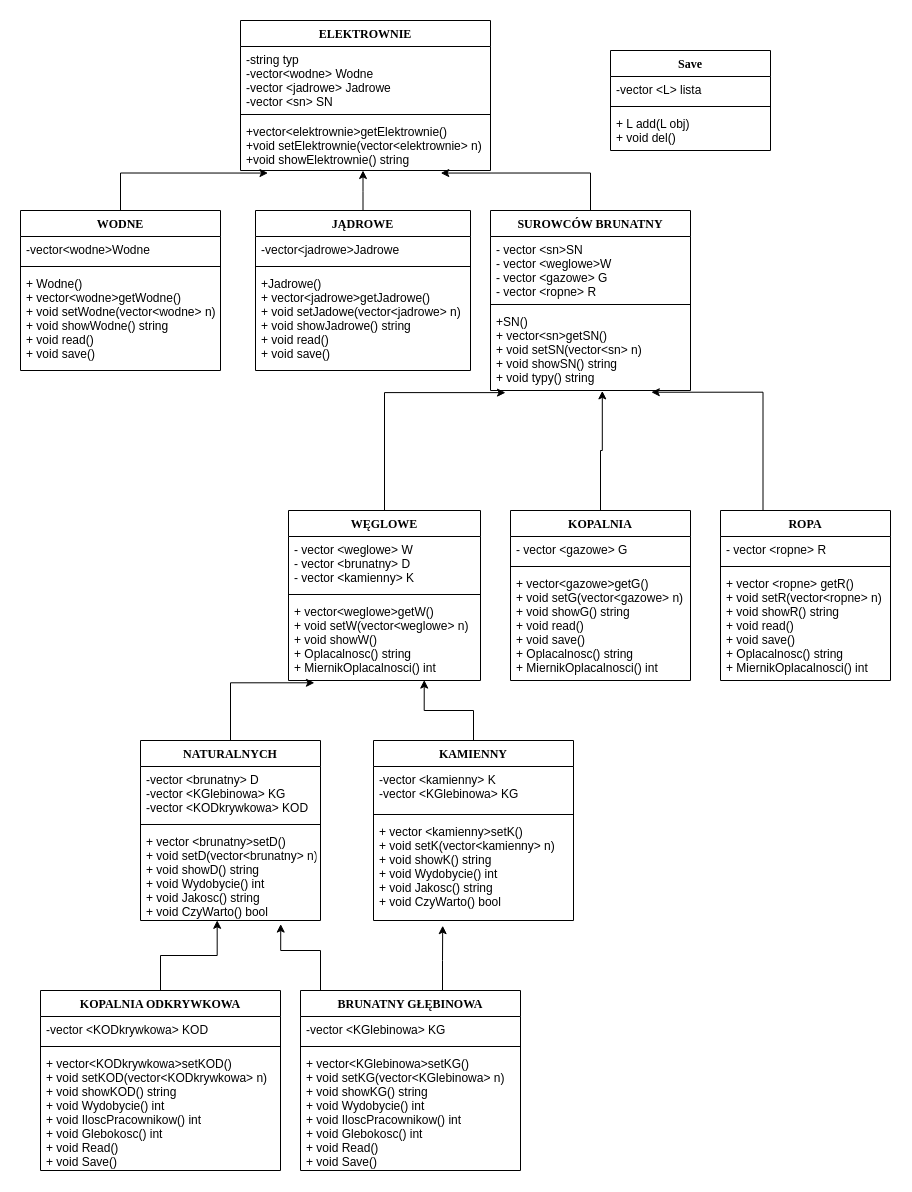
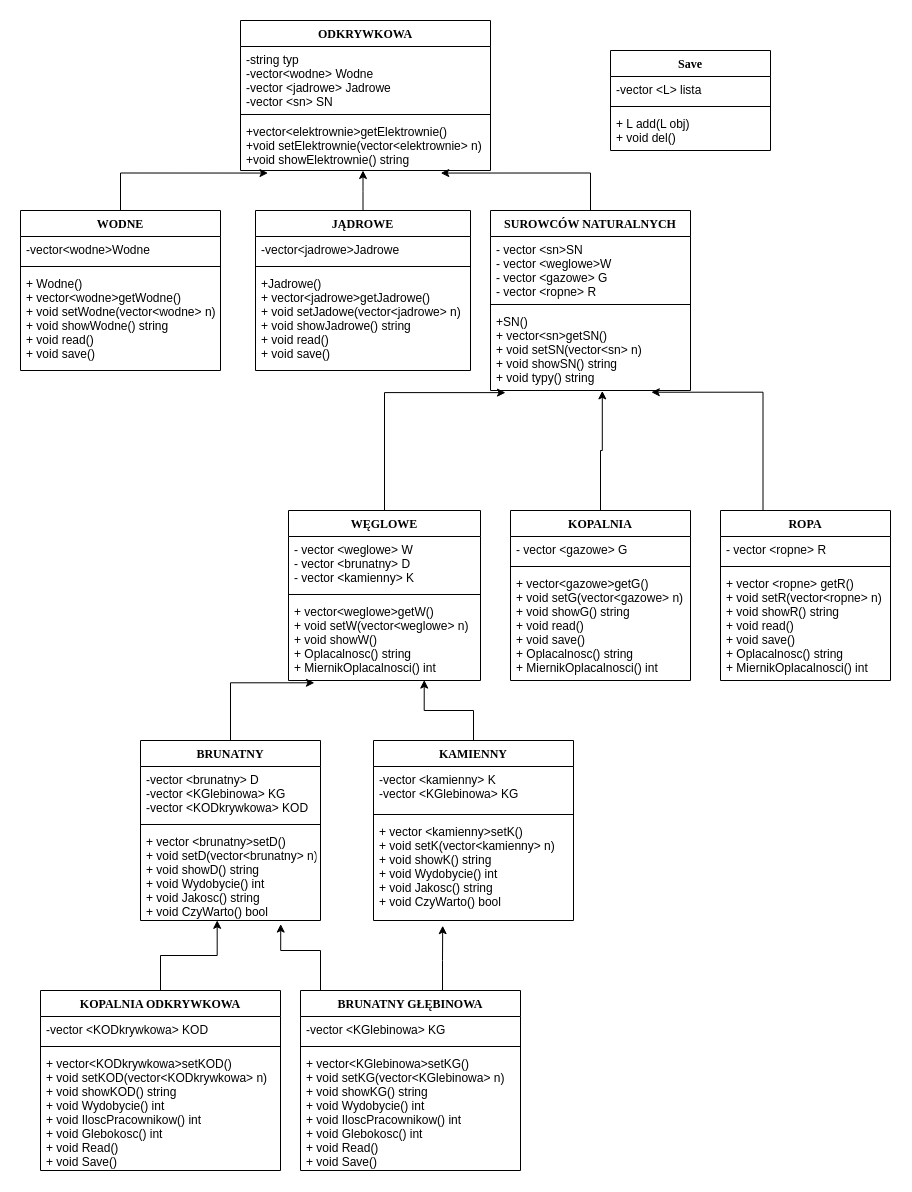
  <mxCell id="0" />
  <mxCell id="1" parent="0" />
- <mxCell id="2" value="ELEKTROWNIE" style="swimlane;fontStyle=1;align=center;verticalAlign=top;childLayout=stackLayout;horizontal=1;startSize=26;horizontalStack=0;resizeParent=1;resizeParentMax=0;resizeLast=0;collapsible=1;marginBottom=0;fontFamily=Verdana;" vertex="1" parent="1"><mxGeometry x="240" width="250" height="150" as="geometry" y="20" /></mxCell>
+ <mxCell id="2" value="ODKRYWKOWA" style="swimlane;fontStyle=1;align=center;verticalAlign=top;childLayout=stackLayout;horizontal=1;startSize=26;horizontalStack=0;resizeParent=1;resizeParentMax=0;resizeLast=0;collapsible=1;marginBottom=0;fontFamily=Verdana;" vertex="1" parent="1"><mxGeometry x="240" width="250" height="150" as="geometry" y="20" /></mxCell>
  <mxCell id="3" value="-string typ&#10;-vector&lt;wodne&gt; Wodne&#10;-vector &lt;jadrowe&gt; Jadrowe&#10;-vector &lt;sn&gt; SN" style="text;strokeColor=none;fillColor=none;align=left;verticalAlign=top;spacingLeft=4;spacingRight=4;overflow=hidden;rotatable=0;points=[[0,0.5],[1,0.5]];portConstraint=eastwest;" vertex="1" parent="2"><mxGeometry y="26" width="250" height="64" as="geometry" /></mxCell>
  <mxCell id="4" value="" style="line;strokeWidth=1;fillColor=none;align=left;verticalAlign=middle;spacingTop=-1;spacingLeft=3;spacingRight=3;rotatable=0;labelPosition=right;points=[];portConstraint=eastwest;" vertex="1" parent="2"><mxGeometry y="90" width="250" height="8" as="geometry" /></mxCell>
  <mxCell id="5" value="+vector&lt;elektrownie&gt;getElektrownie()&#10;+void setElektrownie(vector&lt;elektrownie&gt; n)&#10;+void showElektrownie() string" style="text;strokeColor=none;fillColor=none;align=left;verticalAlign=top;spacingLeft=4;spacingRight=4;overflow=hidden;rotatable=0;points=[[0,0.5],[1,0.5]];portConstraint=eastwest;" vertex="1" parent="2"><mxGeometry y="98" width="250" height="52" as="geometry" /></mxCell>
  <mxCell id="6" value="" style="edgeStyle=orthogonalEdgeStyle;rounded=0;orthogonalLoop=1;jettySize=auto;html=1;fontFamily=Verdana;entryX=0.11;entryY=1.049;entryDx=0;entryDy=0;entryPerimeter=0;" edge="1" parent="1" source="7" target="5"><mxGeometry relative="1" as="geometry"><mxPoint x="100" y="130" as="targetPoint" /></mxGeometry></mxCell>
  <mxCell id="7" value="WODNE&#10;" style="swimlane;fontStyle=1;align=center;verticalAlign=top;childLayout=stackLayout;horizontal=1;startSize=26;horizontalStack=0;resizeParent=1;resizeParentMax=0;resizeLast=0;collapsible=1;marginBottom=0;fontFamily=Verdana;" vertex="1" parent="1"><mxGeometry x="20" y="210" width="200" height="160" as="geometry" /></mxCell>
  <mxCell id="8" value="-vector&lt;wodne&gt;Wodne&#10;" style="text;strokeColor=none;fillColor=none;align=left;verticalAlign=top;spacingLeft=4;spacingRight=4;overflow=hidden;rotatable=0;points=[[0,0.5],[1,0.5]];portConstraint=eastwest;" vertex="1" parent="7"><mxGeometry y="26" width="200" height="26" as="geometry" /></mxCell>
  <mxCell id="9" value="" style="line;strokeWidth=1;fillColor=none;align=left;verticalAlign=middle;spacingTop=-1;spacingLeft=3;spacingRight=3;rotatable=0;labelPosition=right;points=[];portConstraint=eastwest;" vertex="1" parent="7"><mxGeometry y="52" width="200" height="8" as="geometry" /></mxCell>
  <mxCell id="10" value="+ Wodne()&#10;+ vector&lt;wodne&gt;getWodne()&#10;+ void setWodne(vector&lt;wodne&gt; n)&#10;+ void showWodne() string &#10;+ void read()&#10;+ void save()" style="text;strokeColor=none;fillColor=none;align=left;verticalAlign=top;spacingLeft=4;spacingRight=4;overflow=hidden;rotatable=0;points=[[0,0.5],[1,0.5]];portConstraint=eastwest;" vertex="1" parent="7"><mxGeometry y="60" width="200" height="100" as="geometry" /></mxCell>
  <mxCell id="11" value="" style="edgeStyle=orthogonalEdgeStyle;rounded=0;orthogonalLoop=1;jettySize=auto;html=1;fontFamily=Verdana;" edge="1" parent="1" source="12" target="5"><mxGeometry relative="1" as="geometry"><Array as="points"><mxPoint x="363" y="191" /><mxPoint x="363" y="191" /></Array></mxGeometry></mxCell>
  <mxCell id="12" value="JĄDROWE" style="swimlane;fontStyle=1;align=center;verticalAlign=top;childLayout=stackLayout;horizontal=1;startSize=26;horizontalStack=0;resizeParent=1;resizeParentMax=0;resizeLast=0;collapsible=1;marginBottom=0;fontFamily=Verdana;" vertex="1" parent="1"><mxGeometry x="255" y="210" width="215" height="160" as="geometry" /></mxCell>
  <mxCell id="13" value="-vector&lt;jadrowe&gt;Jadrowe" style="text;strokeColor=none;fillColor=none;align=left;verticalAlign=top;spacingLeft=4;spacingRight=4;overflow=hidden;rotatable=0;points=[[0,0.5],[1,0.5]];portConstraint=eastwest;" vertex="1" parent="12"><mxGeometry y="26" width="215" height="26" as="geometry" /></mxCell>
  <mxCell id="14" value="" style="line;strokeWidth=1;fillColor=none;align=left;verticalAlign=middle;spacingTop=-1;spacingLeft=3;spacingRight=3;rotatable=0;labelPosition=right;points=[];portConstraint=eastwest;" vertex="1" parent="12"><mxGeometry y="52" width="215" height="8" as="geometry" /></mxCell>
  <mxCell id="15" value="+Jadrowe()&#10;+ vector&lt;jadrowe&gt;getJadrowe()&#10;+ void setJadowe(vector&lt;jadrowe&gt; n)&#10;+ void showJadrowe() string &#10;+ void read()&#10;+ void save()" style="text;strokeColor=none;fillColor=none;align=left;verticalAlign=top;spacingLeft=4;spacingRight=4;overflow=hidden;rotatable=0;points=[[0,0.5],[1,0.5]];portConstraint=eastwest;" vertex="1" parent="12"><mxGeometry y="60" width="215" height="100" as="geometry" /></mxCell>
  <mxCell id="16" value="" style="edgeStyle=orthogonalEdgeStyle;rounded=0;orthogonalLoop=1;jettySize=auto;html=1;fontFamily=Verdana;entryX=0.801;entryY=1.049;entryDx=0;entryDy=0;entryPerimeter=0;" edge="1" parent="1" source="17" target="5"><mxGeometry relative="1" as="geometry"><mxPoint x="590" y="130" as="targetPoint" /></mxGeometry></mxCell>
- <mxCell id="17" value="SUROWCÓW BRUNATNY" style="swimlane;fontStyle=1;align=center;verticalAlign=top;childLayout=stackLayout;horizontal=1;startSize=26;horizontalStack=0;resizeParent=1;resizeParentMax=0;resizeLast=0;collapsible=1;marginBottom=0;fontFamily=Verdana;" vertex="1" parent="1"><mxGeometry x="490" y="210" width="200" height="180" as="geometry" /></mxCell>
+ <mxCell id="17" value="SUROWCÓW NATURALNYCH" style="swimlane;fontStyle=1;align=center;verticalAlign=top;childLayout=stackLayout;horizontal=1;startSize=26;horizontalStack=0;resizeParent=1;resizeParentMax=0;resizeLast=0;collapsible=1;marginBottom=0;fontFamily=Verdana;" vertex="1" parent="1"><mxGeometry x="490" y="210" width="200" height="180" as="geometry" /></mxCell>
  <mxCell id="18" value="- vector &lt;sn&gt;SN&#10;- vector &lt;weglowe&gt;W&#10;- vector &lt;gazowe&gt; G&#10;- vector &lt;ropne&gt; R" style="text;strokeColor=none;fillColor=none;align=left;verticalAlign=top;spacingLeft=4;spacingRight=4;overflow=hidden;rotatable=0;points=[[0,0.5],[1,0.5]];portConstraint=eastwest;" vertex="1" parent="17"><mxGeometry y="26" width="200" height="64" as="geometry" /></mxCell>
  <mxCell id="19" value="" style="line;strokeWidth=1;fillColor=none;align=left;verticalAlign=middle;spacingTop=-1;spacingLeft=3;spacingRight=3;rotatable=0;labelPosition=right;points=[];portConstraint=eastwest;" vertex="1" parent="17"><mxGeometry y="90" width="200" height="8" as="geometry" /></mxCell>
  <mxCell id="20" value="+SN()&#10;+ vector&lt;sn&gt;getSN()&#10;+ void setSN(vector&lt;sn&gt; n)&#10;+ void showSN() string &#10;+ void typy() string &#10;" style="text;strokeColor=none;fillColor=none;align=left;verticalAlign=top;spacingLeft=4;spacingRight=4;overflow=hidden;rotatable=0;points=[[0,0.5],[1,0.5]];portConstraint=eastwest;" vertex="1" parent="17"><mxGeometry y="98" width="200" height="82" as="geometry" /></mxCell>
  <mxCell id="21" value="" style="edgeStyle=orthogonalEdgeStyle;rounded=0;orthogonalLoop=1;jettySize=auto;html=1;fontFamily=Verdana;entryX=0.075;entryY=1.026;entryDx=0;entryDy=0;entryPerimeter=0;" edge="1" parent="1" source="22" target="20"><mxGeometry relative="1" as="geometry"><mxPoint x="380" y="438.5" as="targetPoint" /></mxGeometry></mxCell>
  <mxCell id="22" value="WĘGLOWE" style="swimlane;fontStyle=1;align=center;verticalAlign=top;childLayout=stackLayout;horizontal=1;startSize=26;horizontalStack=0;resizeParent=1;resizeParentMax=0;resizeLast=0;collapsible=1;marginBottom=0;fontFamily=Verdana;" vertex="1" parent="1"><mxGeometry x="288" y="510" width="192" height="170" as="geometry" /></mxCell>
  <mxCell id="23" value="- vector &lt;weglowe&gt; W&#10;- vector &lt;brunatny&gt; D&#10;- vector &lt;kamienny&gt; K" style="text;strokeColor=none;fillColor=none;align=left;verticalAlign=top;spacingLeft=4;spacingRight=4;overflow=hidden;rotatable=0;points=[[0,0.5],[1,0.5]];portConstraint=eastwest;" vertex="1" parent="22"><mxGeometry y="26" width="192" height="54" as="geometry" /></mxCell>
  <mxCell id="24" value="" style="line;strokeWidth=1;fillColor=none;align=left;verticalAlign=middle;spacingTop=-1;spacingLeft=3;spacingRight=3;rotatable=0;labelPosition=right;points=[];portConstraint=eastwest;" vertex="1" parent="22"><mxGeometry y="80" width="192" height="8" as="geometry" /></mxCell>
  <mxCell id="25" value="+ vector&lt;weglowe&gt;getW()&#10;+ void setW(vector&lt;weglowe&gt; n)&#10;+ void showW()&#10;+ Oplacalnosc() string&#10;+ MiernikOplacalnosci() int&#10;" style="text;strokeColor=none;fillColor=none;align=left;verticalAlign=top;spacingLeft=4;spacingRight=4;overflow=hidden;rotatable=0;points=[[0,0.5],[1,0.5]];portConstraint=eastwest;" vertex="1" parent="22"><mxGeometry y="88" width="192" height="82" as="geometry" /></mxCell>
  <mxCell id="26" value="" style="edgeStyle=orthogonalEdgeStyle;rounded=0;orthogonalLoop=1;jettySize=auto;html=1;fontFamily=Verdana;entryX=0.559;entryY=1.005;entryDx=0;entryDy=0;entryPerimeter=0;" edge="1" parent="1" source="27" target="20"><mxGeometry relative="1" as="geometry"><mxPoint x="600" y="430" as="targetPoint" /></mxGeometry></mxCell>
  <mxCell id="27" value="KOPALNIA" style="swimlane;fontStyle=1;align=center;verticalAlign=top;childLayout=stackLayout;horizontal=1;startSize=26;horizontalStack=0;resizeParent=1;resizeParentMax=0;resizeLast=0;collapsible=1;marginBottom=0;fontFamily=Verdana;" vertex="1" parent="1"><mxGeometry x="510" y="510" width="180" height="170" as="geometry" /></mxCell>
  <mxCell id="28" value="- vector &lt;gazowe&gt; G&#10;" style="text;strokeColor=none;fillColor=none;align=left;verticalAlign=top;spacingLeft=4;spacingRight=4;overflow=hidden;rotatable=0;points=[[0,0.5],[1,0.5]];portConstraint=eastwest;" vertex="1" parent="27"><mxGeometry y="26" width="180" height="26" as="geometry" /></mxCell>
  <mxCell id="29" value="" style="line;strokeWidth=1;fillColor=none;align=left;verticalAlign=middle;spacingTop=-1;spacingLeft=3;spacingRight=3;rotatable=0;labelPosition=right;points=[];portConstraint=eastwest;" vertex="1" parent="27"><mxGeometry y="52" width="180" height="8" as="geometry" /></mxCell>
  <mxCell id="30" value="+ vector&lt;gazowe&gt;getG()&#10;+ void setG(vector&lt;gazowe&gt; n)&#10;+ void showG() string &#10;+ void read()&#10;+ void save() &#10;+ Oplacalnosc() string&#10;+ MiernikOplacalnosci() int&#10;" style="text;strokeColor=none;fillColor=none;align=left;verticalAlign=top;spacingLeft=4;spacingRight=4;overflow=hidden;rotatable=0;points=[[0,0.5],[1,0.5]];portConstraint=eastwest;" vertex="1" parent="27"><mxGeometry y="60" width="180" height="110" as="geometry" /></mxCell>
  <mxCell id="31" value="" style="edgeStyle=orthogonalEdgeStyle;rounded=0;orthogonalLoop=1;jettySize=auto;html=1;fontFamily=Verdana;exitX=0.25;exitY=0;exitDx=0;exitDy=0;entryX=0.804;entryY=1.021;entryDx=0;entryDy=0;entryPerimeter=0;" edge="1" parent="1" source="32" target="20"><mxGeometry relative="1" as="geometry"><mxPoint x="650" y="310" as="targetPoint" /></mxGeometry></mxCell>
  <mxCell id="32" value="ROPA" style="swimlane;fontStyle=1;align=center;verticalAlign=top;childLayout=stackLayout;horizontal=1;startSize=26;horizontalStack=0;resizeParent=1;resizeParentMax=0;resizeLast=0;collapsible=1;marginBottom=0;fontFamily=Verdana;" vertex="1" parent="1"><mxGeometry x="720" y="510" width="170" height="170" as="geometry" /></mxCell>
  <mxCell id="33" value="- vector &lt;ropne&gt; R&#10;" style="text;strokeColor=none;fillColor=none;align=left;verticalAlign=top;spacingLeft=4;spacingRight=4;overflow=hidden;rotatable=0;points=[[0,0.5],[1,0.5]];portConstraint=eastwest;" vertex="1" parent="32"><mxGeometry y="26" width="170" height="26" as="geometry" /></mxCell>
  <mxCell id="34" value="" style="line;strokeWidth=1;fillColor=none;align=left;verticalAlign=middle;spacingTop=-1;spacingLeft=3;spacingRight=3;rotatable=0;labelPosition=right;points=[];portConstraint=eastwest;" vertex="1" parent="32"><mxGeometry y="52" width="170" height="8" as="geometry" /></mxCell>
  <mxCell id="35" value="+ vector &lt;ropne&gt; getR()&#10;+ void setR(vector&lt;ropne&gt; n)&#10;+ void showR() string &#10;+ void read()&#10;+ void save()&#10;+ Oplacalnosc() string&#10;+ MiernikOplacalnosci() int" style="text;strokeColor=none;fillColor=none;align=left;verticalAlign=top;spacingLeft=4;spacingRight=4;overflow=hidden;rotatable=0;points=[[0,0.5],[1,0.5]];portConstraint=eastwest;" vertex="1" parent="32"><mxGeometry y="60" width="170" height="110" as="geometry" /></mxCell>
  <mxCell id="36" value="" style="edgeStyle=orthogonalEdgeStyle;rounded=0;orthogonalLoop=1;jettySize=auto;html=1;fontFamily=Verdana;entryX=0.135;entryY=1.028;entryDx=0;entryDy=0;entryPerimeter=0;" edge="1" parent="1" source="37" target="25"><mxGeometry relative="1" as="geometry"><mxPoint x="332" y="480" as="targetPoint" /></mxGeometry></mxCell>
- <mxCell id="37" value="NATURALNYCH&#10;" style="swimlane;fontStyle=1;align=center;verticalAlign=top;childLayout=stackLayout;horizontal=1;startSize=26;horizontalStack=0;resizeParent=1;resizeParentMax=0;resizeLast=0;collapsible=1;marginBottom=0;fontFamily=Verdana;" vertex="1" parent="1"><mxGeometry x="140" y="740" width="180" height="180" as="geometry" /></mxCell>
+ <mxCell id="37" value="BRUNATNY&#10;" style="swimlane;fontStyle=1;align=center;verticalAlign=top;childLayout=stackLayout;horizontal=1;startSize=26;horizontalStack=0;resizeParent=1;resizeParentMax=0;resizeLast=0;collapsible=1;marginBottom=0;fontFamily=Verdana;" vertex="1" parent="1"><mxGeometry x="140" y="740" width="180" height="180" as="geometry" /></mxCell>
  <mxCell id="38" value="-vector &lt;brunatny&gt; D&#10;-vector &lt;KGlebinowa&gt; KG&#10;-vector &lt;KODkrywkowa&gt; KOD" style="text;strokeColor=none;fillColor=none;align=left;verticalAlign=top;spacingLeft=4;spacingRight=4;overflow=hidden;rotatable=0;points=[[0,0.5],[1,0.5]];portConstraint=eastwest;" vertex="1" parent="37"><mxGeometry y="26" width="180" height="54" as="geometry" /></mxCell>
  <mxCell id="39" value="" style="line;strokeWidth=1;fillColor=none;align=left;verticalAlign=middle;spacingTop=-1;spacingLeft=3;spacingRight=3;rotatable=0;labelPosition=right;points=[];portConstraint=eastwest;" vertex="1" parent="37"><mxGeometry y="80" width="180" height="8" as="geometry" /></mxCell>
  <mxCell id="40" value="+ vector &lt;brunatny&gt;setD()&#10;+ void setD(vector&lt;brunatny&gt; n)&#10;+ void showD() string&#10;+ void Wydobycie() int&#10;+ void Jakosc() string&#10;+ void CzyWarto() bool&#10;" style="text;strokeColor=none;fillColor=none;align=left;verticalAlign=top;spacingLeft=4;spacingRight=4;overflow=hidden;rotatable=0;points=[[0,0.5],[1,0.5]];portConstraint=eastwest;" vertex="1" parent="37"><mxGeometry y="88" width="180" height="92" as="geometry" /></mxCell>
  <mxCell id="41" value="" style="edgeStyle=orthogonalEdgeStyle;rounded=0;orthogonalLoop=1;jettySize=auto;html=1;fontFamily=Verdana;entryX=0.707;entryY=0.995;entryDx=0;entryDy=0;entryPerimeter=0;" edge="1" parent="1" source="42" target="25"><mxGeometry relative="1" as="geometry" /></mxCell>
  <mxCell id="42" value="KAMIENNY" style="swimlane;fontStyle=1;align=center;verticalAlign=top;childLayout=stackLayout;horizontal=1;startSize=26;horizontalStack=0;resizeParent=1;resizeParentMax=0;resizeLast=0;collapsible=1;marginBottom=0;fontFamily=Verdana;" vertex="1" parent="1"><mxGeometry x="373" y="740" width="200" height="180" as="geometry" /></mxCell>
  <mxCell id="43" value="-vector &lt;kamienny&gt; K&#10;-vector &lt;KGlebinowa&gt; KG&#10;" style="text;strokeColor=none;fillColor=none;align=left;verticalAlign=top;spacingLeft=4;spacingRight=4;overflow=hidden;rotatable=0;points=[[0,0.5],[1,0.5]];portConstraint=eastwest;" vertex="1" parent="42"><mxGeometry y="26" width="200" height="44" as="geometry" /></mxCell>
  <mxCell id="44" value="" style="line;strokeWidth=1;fillColor=none;align=left;verticalAlign=middle;spacingTop=-1;spacingLeft=3;spacingRight=3;rotatable=0;labelPosition=right;points=[];portConstraint=eastwest;" vertex="1" parent="42"><mxGeometry y="70" width="200" height="8" as="geometry" /></mxCell>
  <mxCell id="45" value="+ vector &lt;kamienny&gt;setK()&#10;+ void setK(vector&lt;kamienny&gt; n)&#10;+ void showK() string&#10;+ void Wydobycie() int&#10;+ void Jakosc() string&#10;+ void CzyWarto() bool " style="text;strokeColor=none;fillColor=none;align=left;verticalAlign=top;spacingLeft=4;spacingRight=4;overflow=hidden;rotatable=0;points=[[0,0.5],[1,0.5]];portConstraint=eastwest;" vertex="1" parent="42"><mxGeometry y="78" width="200" height="102" as="geometry" /></mxCell>
  <mxCell id="46" value="" style="edgeStyle=orthogonalEdgeStyle;rounded=0;orthogonalLoop=1;jettySize=auto;html=1;fontFamily=Verdana;entryX=0.426;entryY=0.998;entryDx=0;entryDy=0;entryPerimeter=0;" edge="1" parent="1" source="47" target="40"><mxGeometry relative="1" as="geometry" /></mxCell>
  <mxCell id="47" value="KOPALNIA ODKRYWKOWA" style="swimlane;fontStyle=1;align=center;verticalAlign=top;childLayout=stackLayout;horizontal=1;startSize=26;horizontalStack=0;resizeParent=1;resizeParentMax=0;resizeLast=0;collapsible=1;marginBottom=0;fontFamily=Verdana;" vertex="1" parent="1"><mxGeometry x="40" y="990" width="240" height="180" as="geometry" /></mxCell>
  <mxCell id="48" value="-vector &lt;KODkrywkowa&gt; KOD" style="text;strokeColor=none;fillColor=none;align=left;verticalAlign=top;spacingLeft=4;spacingRight=4;overflow=hidden;rotatable=0;points=[[0,0.5],[1,0.5]];portConstraint=eastwest;" vertex="1" parent="47"><mxGeometry y="26" width="240" height="26" as="geometry" /></mxCell>
  <mxCell id="49" value="" style="line;strokeWidth=1;fillColor=none;align=left;verticalAlign=middle;spacingTop=-1;spacingLeft=3;spacingRight=3;rotatable=0;labelPosition=right;points=[];portConstraint=eastwest;" vertex="1" parent="47"><mxGeometry y="52" width="240" height="8" as="geometry" /></mxCell>
  <mxCell id="50" value="+ vector&lt;KODkrywkowa&gt;setKOD()&#10;+ void setKOD(vector&lt;KODkrywkowa&gt; n)&#10;+ void showKOD() string&#10;+ void Wydobycie() int &#10;+ void IloscPracownikow() int&#10;+ void Glebokosc() int&#10;+ void Read()&#10;+ void Save() &#10;" style="text;strokeColor=none;fillColor=none;align=left;verticalAlign=top;spacingLeft=4;spacingRight=4;overflow=hidden;rotatable=0;points=[[0,0.5],[1,0.5]];portConstraint=eastwest;" vertex="1" parent="47"><mxGeometry y="60" width="240" height="120" as="geometry" /></mxCell>
  <mxCell id="51" value="" style="edgeStyle=orthogonalEdgeStyle;rounded=0;orthogonalLoop=1;jettySize=auto;html=1;fontFamily=Verdana;entryX=0.779;entryY=1.039;entryDx=0;entryDy=0;entryPerimeter=0;" edge="1" parent="1" source="53" target="40"><mxGeometry relative="1" as="geometry"><mxPoint x="365" y="920" as="targetPoint" /><Array as="points"><mxPoint x="320" y="950" /><mxPoint x="280" y="950" /></Array></mxGeometry></mxCell>
  <mxCell id="52" value="" style="edgeStyle=orthogonalEdgeStyle;rounded=0;orthogonalLoop=1;jettySize=auto;html=1;fontFamily=Verdana;entryX=0.346;entryY=1.051;entryDx=0;entryDy=0;entryPerimeter=0;" edge="1" parent="1" source="53" target="45"><mxGeometry relative="1" as="geometry"><mxPoint x="440" y="930" as="targetPoint" /><Array as="points"><mxPoint x="442" y="960" /><mxPoint x="442" y="960" /></Array></mxGeometry></mxCell>
  <mxCell id="53" value="BRUNATNY GŁĘBINOWA&#10;" style="swimlane;fontStyle=1;align=center;verticalAlign=top;childLayout=stackLayout;horizontal=1;startSize=26;horizontalStack=0;resizeParent=1;resizeParentMax=0;resizeLast=0;collapsible=1;marginBottom=0;fontFamily=Verdana;" vertex="1" parent="1"><mxGeometry x="300" y="990" width="220" height="180" as="geometry" /></mxCell>
  <mxCell id="54" value="-vector &lt;KGlebinowa&gt; KG" style="text;strokeColor=none;fillColor=none;align=left;verticalAlign=top;spacingLeft=4;spacingRight=4;overflow=hidden;rotatable=0;points=[[0,0.5],[1,0.5]];portConstraint=eastwest;" vertex="1" parent="53"><mxGeometry y="26" width="220" height="26" as="geometry" /></mxCell>
  <mxCell id="55" value="" style="line;strokeWidth=1;fillColor=none;align=left;verticalAlign=middle;spacingTop=-1;spacingLeft=3;spacingRight=3;rotatable=0;labelPosition=right;points=[];portConstraint=eastwest;" vertex="1" parent="53"><mxGeometry y="52" width="220" height="8" as="geometry" /></mxCell>
  <mxCell id="56" value="+ vector&lt;KGlebinowa&gt;setKG()&#10;+ void setKG(vector&lt;KGlebinowa&gt; n)&#10;+ void showKG() string&#10;+ void Wydobycie() int&#10;+ void IloscPracownikow() int&#10;+ void Glebokosc() int&#10;+ void Read()&#10;+ void Save()&#10;" style="text;strokeColor=none;fillColor=none;align=left;verticalAlign=top;spacingLeft=4;spacingRight=4;overflow=hidden;rotatable=0;points=[[0,0.5],[1,0.5]];portConstraint=eastwest;" vertex="1" parent="53"><mxGeometry y="60" width="220" height="120" as="geometry" /></mxCell>
  <mxCell id="57" value="Save" style="swimlane;fontStyle=1;align=center;verticalAlign=top;childLayout=stackLayout;horizontal=1;startSize=26;horizontalStack=0;resizeParent=1;resizeParentMax=0;resizeLast=0;collapsible=1;marginBottom=0;fontFamily=Verdana;" vertex="1" parent="1"><mxGeometry x="610" y="50" width="160" height="100" as="geometry" /></mxCell>
  <mxCell id="58" value="-vector &lt;L&gt; lista" style="text;strokeColor=none;fillColor=none;align=left;verticalAlign=top;spacingLeft=4;spacingRight=4;overflow=hidden;rotatable=0;points=[[0,0.5],[1,0.5]];portConstraint=eastwest;" vertex="1" parent="57"><mxGeometry y="26" width="160" height="26" as="geometry" /></mxCell>
  <mxCell id="59" value="" style="line;strokeWidth=1;fillColor=none;align=left;verticalAlign=middle;spacingTop=-1;spacingLeft=3;spacingRight=3;rotatable=0;labelPosition=right;points=[];portConstraint=eastwest;" vertex="1" parent="57"><mxGeometry y="52" width="160" height="8" as="geometry" /></mxCell>
  <mxCell id="60" value="+ L add(L obj)&#10;+ void del()" style="text;strokeColor=none;fillColor=none;align=left;verticalAlign=top;spacingLeft=4;spacingRight=4;overflow=hidden;rotatable=0;points=[[0,0.5],[1,0.5]];portConstraint=eastwest;" vertex="1" parent="57"><mxGeometry y="60" width="160" height="40" as="geometry" /></mxCell>
